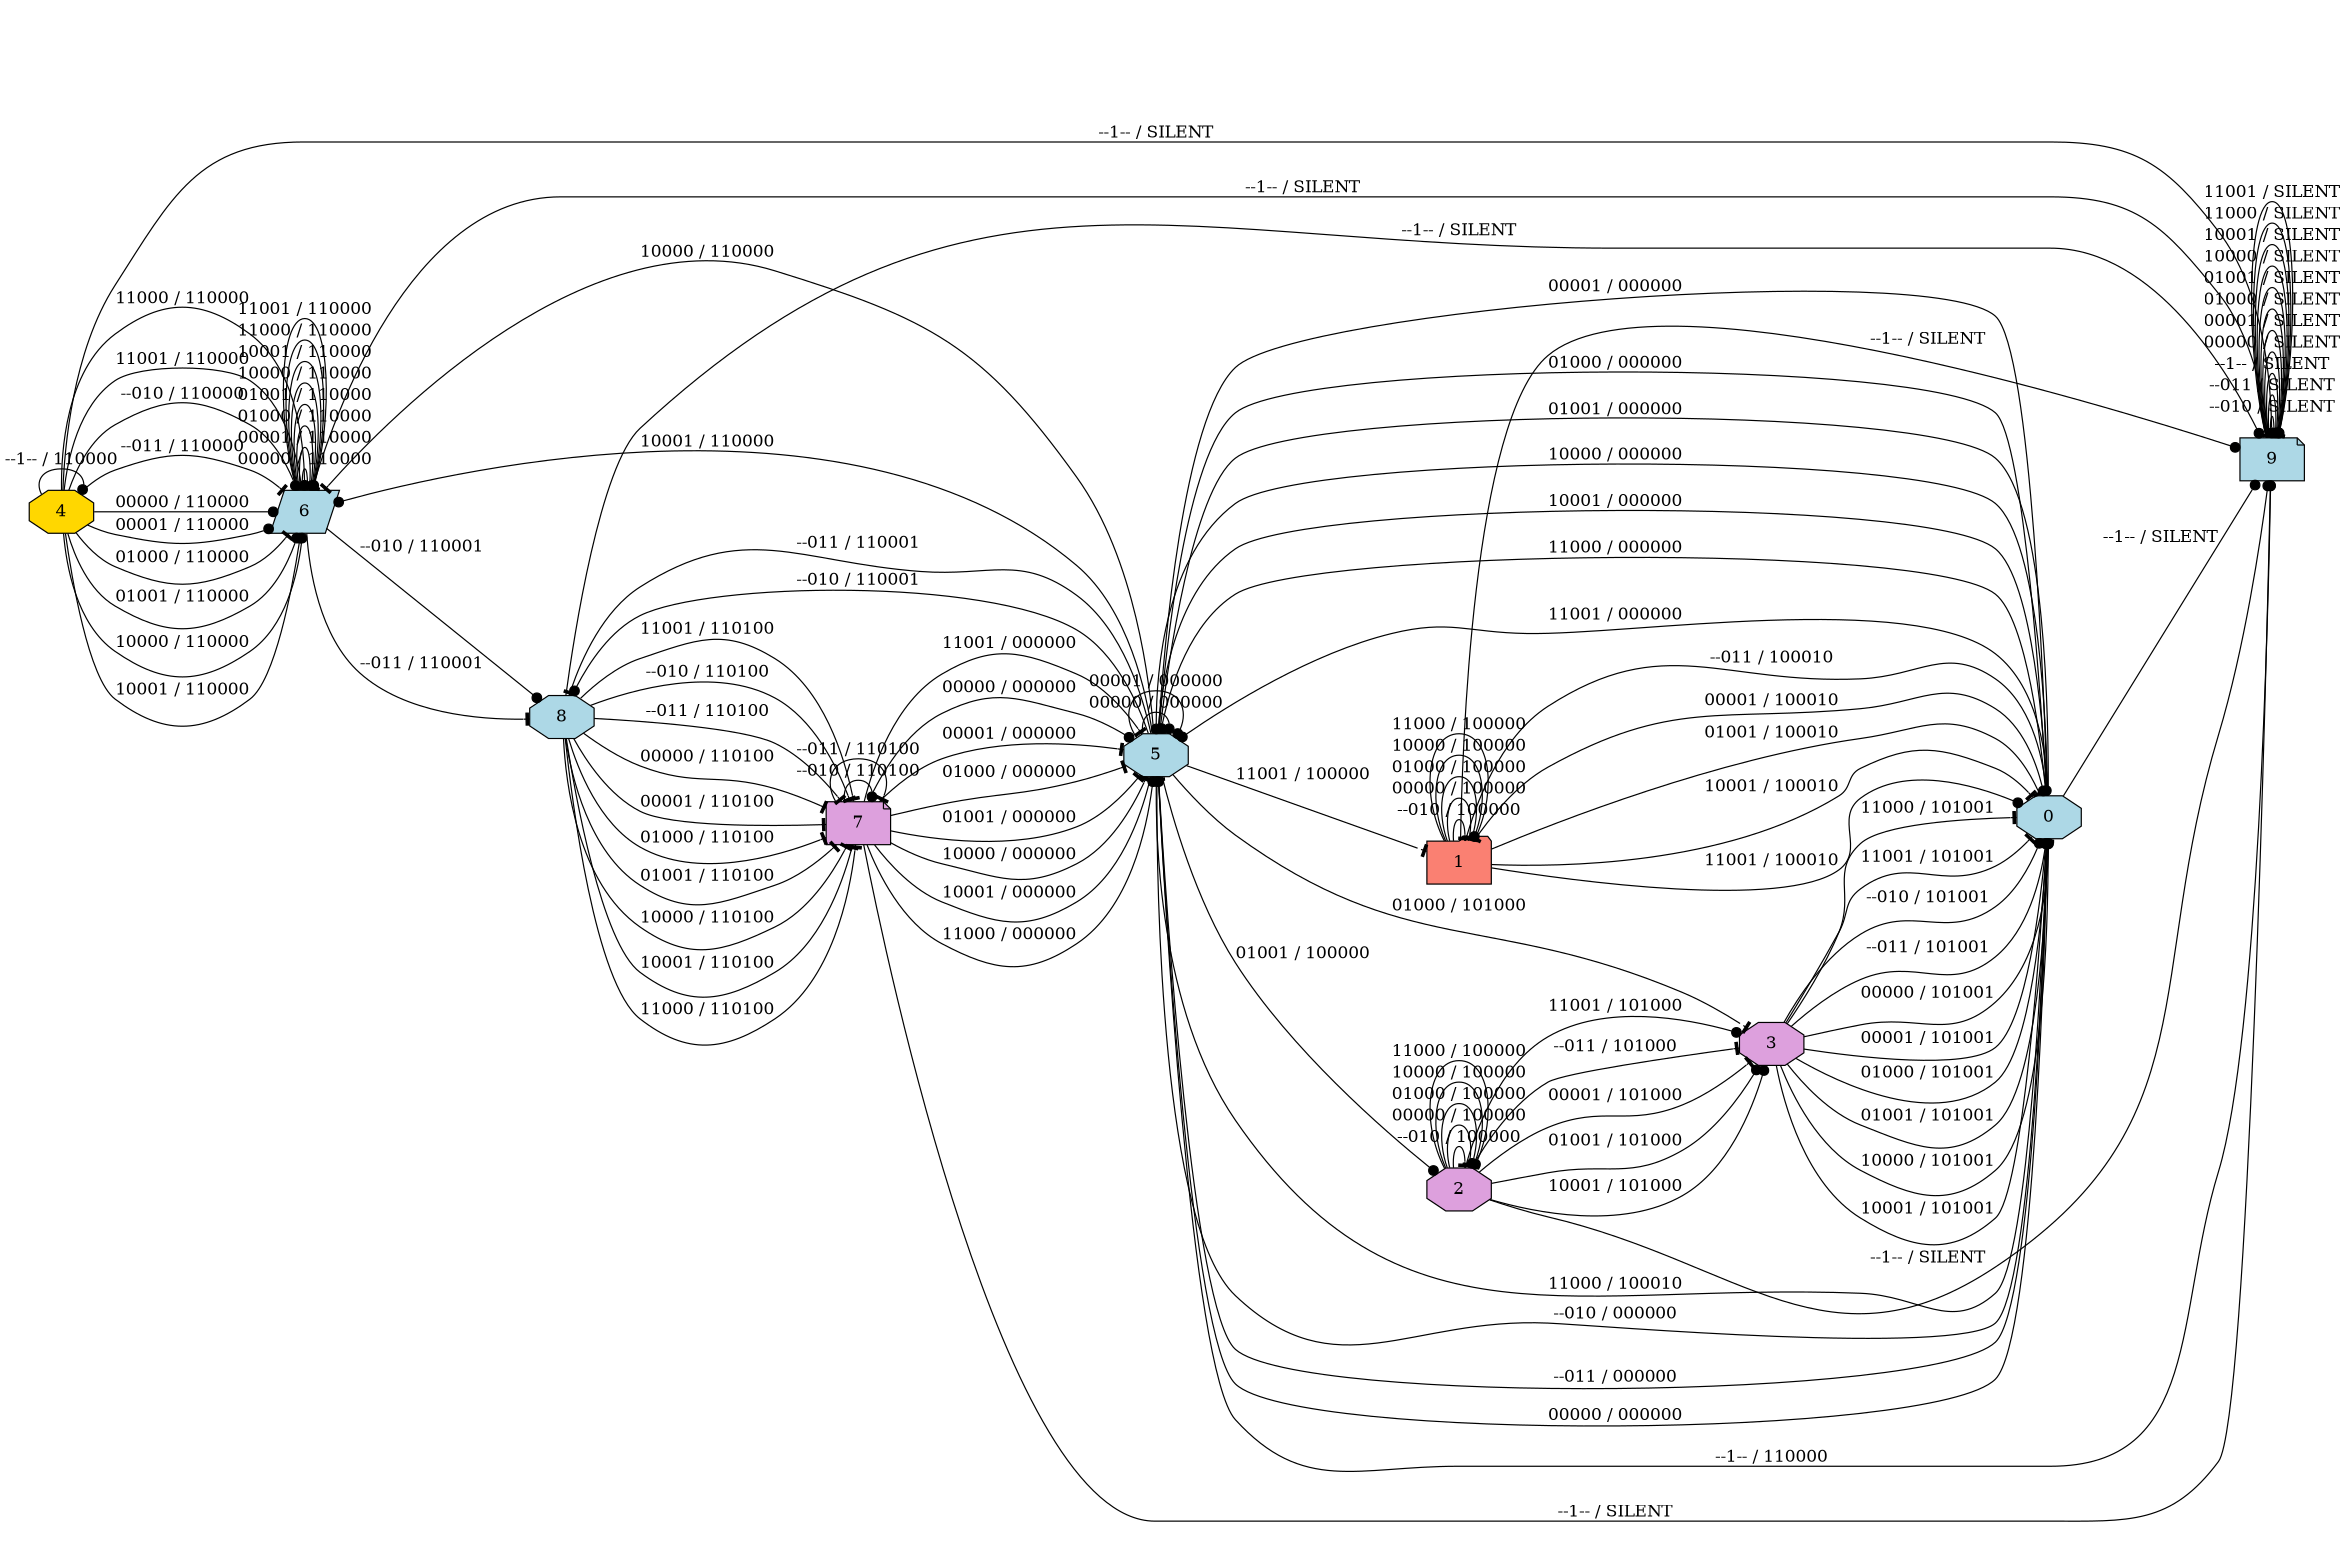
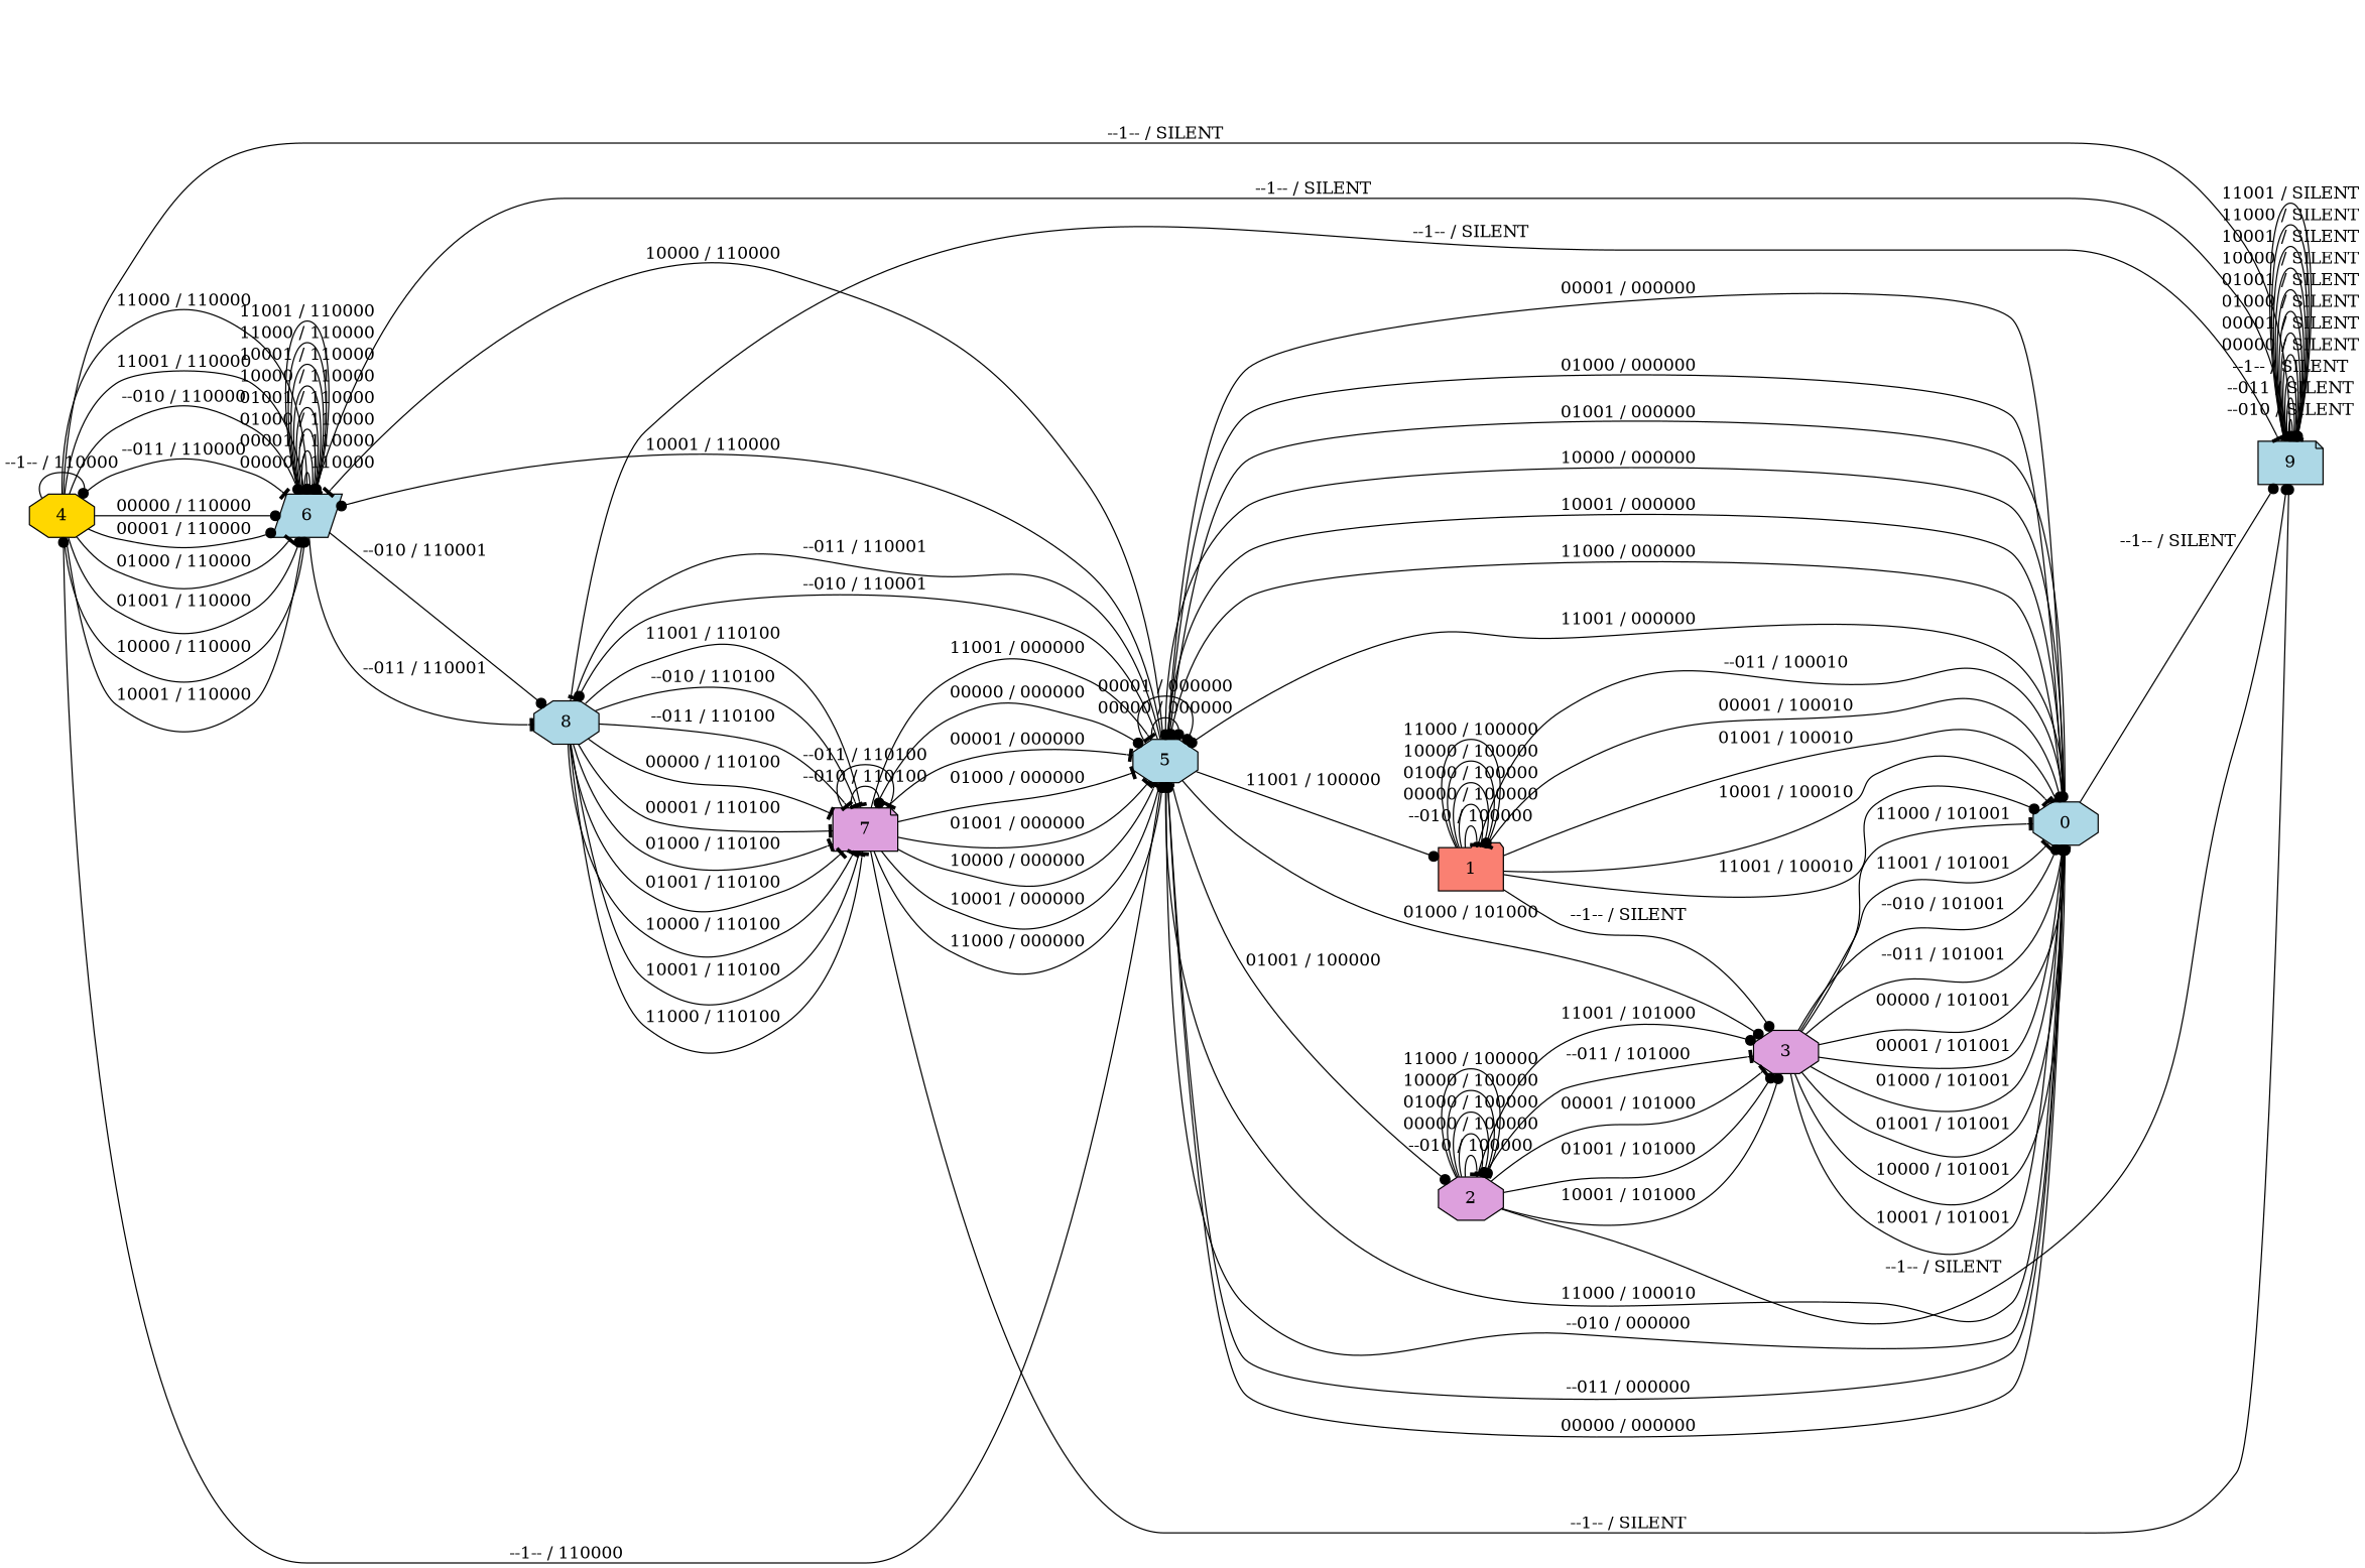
  digraph {
    rankdir=LR
    node [fillcolor=lightblue shape=octagon style=filled]
    edge [arrowhead=tee]
    4 [fillcolor=gold]
    6 [shape=parallelogram]
    9 [shape=note]
    8
    0
    5
    1 [fillcolor=salmon shape=folder]
    2 [fillcolor=plum]
    3 [fillcolor=plum]
    7 [fillcolor=plum shape=note]
    4 -> 4 [arrowhead=dot label="--1-- / 110000"]
    4 -> 6 [arrowhead=dot label="--010 / 110000"]
    4 -> 6 [label="--011 / 110000"]
    4 -> 6 [arrowhead=dot label="00000 / 110000"]
    4 -> 6 [arrowhead=dot label="00001 / 110000"]
    4 -> 6 [label="01000 / 110000"]
    4 -> 6 [arrowhead=dot label="01001 / 110000"]
    4 -> 6 [arrowhead=dot label="10000 / 110000"]
    4 -> 6 [arrowhead=dot label="10001 / 110000"]
    4 -> 6 [arrowhead=dot label="11000 / 110000"]
    4 -> 6 [label="11001 / 110000"]
    4 -> 9 [arrowhead=dot label="--1-- / SILENT"]
    6 -> 6 [label="00000 / 110000"]
    6 -> 6 [label="00001 / 110000"]
    6 -> 6 [label="01000 / 110000"]
    6 -> 6 [arrowhead=dot label="01001 / 110000"]
    6 -> 6 [label="10000 / 110000"]
    6 -> 6 [arrowhead=dot label="10001 / 110000"]
    6 -> 6 [arrowhead=dot label="11000 / 110000"]
    6 -> 6 [label="11001 / 110000"]
    6 -> 9 [label="--1-- / SILENT"]
    6 -> 8 [arrowhead=dot label="--010 / 110001"]
    6 -> 8 [label="--011 / 110001"]
    9 -> 9 [arrowhead=dot label="--010 / SILENT"]
    9 -> 9 [label="--011 / SILENT"]
    9 -> 9 [arrowhead=dot label="--1-- / SILENT"]
    9 -> 9 [label="00000 / SILENT"]
    9 -> 9 [label="00001 / SILENT"]
    9 -> 9 [label="01000 / SILENT"]
    9 -> 9 [arrowhead=dot label="01001 / SILENT"]
    9 -> 9 [arrowhead=dot label="10000 / SILENT"]
    9 -> 9 [label="10001 / SILENT"]
    9 -> 9 [label="11000 / SILENT"]
    9 -> 9 [arrowhead=dot label="11001 / SILENT"]
-   8 -> 9 [arrowhead=dot label="--1-- / SILENT"]
+   8 -> 9 [label="--1-- / SILENT"]
    8 -> 7 [label="--010 / 110100"]
    8 -> 7 [label="--011 / 110100"]
    8 -> 7 [label="00000 / 110100"]
    8 -> 7 [label="00001 / 110100"]
    8 -> 7 [label="01000 / 110100"]
    8 -> 7 [label="01001 / 110100"]
    8 -> 7 [label="10000 / 110100"]
    8 -> 7 [label="10001 / 110100"]
    8 -> 7 [label="11000 / 110100"]
    8 -> 7 [label="11001 / 110100"]
    0 -> 9 [arrowhead=dot label="--1-- / SILENT"]
    0 -> 5 [arrowhead=dot label="--010 / 000000"]
    0 -> 5 [arrowhead=dot label="--011 / 000000"]
    0 -> 5 [label="00000 / 000000"]
    0 -> 5 [label="00001 / 000000"]
    0 -> 5 [label="01000 / 000000"]
    0 -> 5 [label="01001 / 000000"]
    0 -> 5 [arrowhead=dot label="10000 / 000000"]
    0 -> 5 [label="10001 / 000000"]
    0 -> 5 [arrowhead=dot label="11000 / 000000"]
    0 -> 5 [arrowhead=dot label="11001 / 000000"]
-   5 -> 9 [arrowhead=dot label="--1-- / 110000"]
+   5 -> 4 [arrowhead=dot label="--1-- / 110000"]
    5 -> 6 [label="10000 / 110000"]
    5 -> 6 [arrowhead=dot label="10001 / 110000"]
    5 -> 8 [arrowhead=dot label="--010 / 110001"]
    5 -> 8 [label="--011 / 110001"]
    5 -> 0 [label="11000 / 100010"]
    5 -> 5 [arrowhead=dot label="00000 / 000000"]
    5 -> 5 [arrowhead=dot label="00001 / 000000"]
-   5 -> 1 [label="11001 / 100000"]
+   5 -> 1 [arrowhead=dot label="11001 / 100000"]
    5 -> 2 [arrowhead=dot label="01001 / 100000"]
-   5 -> 3 [label="01000 / 101000"]
-   1 -> 9 [arrowhead=dot label="--1-- / SILENT"]
+   5 -> 3 [arrowhead=dot label="01000 / 101000"]
+   1 -> 3 [arrowhead=dot label="--1-- / SILENT"]
    1 -> 0 [arrowhead=dot label="--011 / 100010"]
    1 -> 0 [arrowhead=dot label="00001 / 100010"]
    1 -> 0 [label="01001 / 100010"]
    1 -> 0 [label="10001 / 100010"]
    1 -> 0 [arrowhead=dot label="11001 / 100010"]
    1 -> 1 [label="--010 / 100000"]
    1 -> 1 [label="00000 / 100000"]
    1 -> 1 [label="01000 / 100000"]
    1 -> 1 [arrowhead=dot label="10000 / 100000"]
    1 -> 1 [label="11000 / 100000"]
    2 -> 9 [arrowhead=dot label="--1-- / SILENT"]
    2 -> 2 [label="--010 / 100000"]
    2 -> 2 [label="00000 / 100000"]
    2 -> 2 [arrowhead=dot label="01000 / 100000"]
    2 -> 2 [label="10000 / 100000"]
    2 -> 2 [arrowhead=dot label="11000 / 100000"]
    2 -> 3 [label="--011 / 101000"]
    2 -> 3 [label="00001 / 101000"]
    2 -> 3 [arrowhead=dot label="01001 / 101000"]
    2 -> 3 [arrowhead=dot label="10001 / 101000"]
    2 -> 3 [arrowhead=dot label="11001 / 101000"]
    3 -> 0 [arrowhead=dot label="--010 / 101001"]
    3 -> 0 [arrowhead=dot label="--011 / 101001"]
    3 -> 0 [arrowhead=dot label="00000 / 101001"]
    3 -> 0 [label="00001 / 101001"]
    3 -> 0 [arrowhead=dot label="01000 / 101001"]
    3 -> 0 [label="01001 / 101001"]
    3 -> 0 [arrowhead=dot label="10000 / 101001"]
    3 -> 0 [arrowhead=dot label="10001 / 101001"]
    3 -> 0 [label="11000 / 101001"]
    3 -> 0 [label="11001 / 101001"]
    7 -> 9 [arrowhead=dot label="--1-- / SILENT"]
    7 -> 5 [arrowhead=dot label="00000 / 000000"]
    7 -> 5 [label="00001 / 000000"]
    7 -> 5 [label="01000 / 000000"]
    7 -> 5 [label="01001 / 000000"]
    7 -> 5 [label="10000 / 000000"]
    7 -> 5 [label="10001 / 000000"]
    7 -> 5 [arrowhead=dot label="11000 / 000000"]
    7 -> 5 [label="11001 / 000000"]
    7 -> 7 [arrowhead=dot label="--010 / 110100"]
    7 -> 7 [label="--011 / 110100"]
  }
